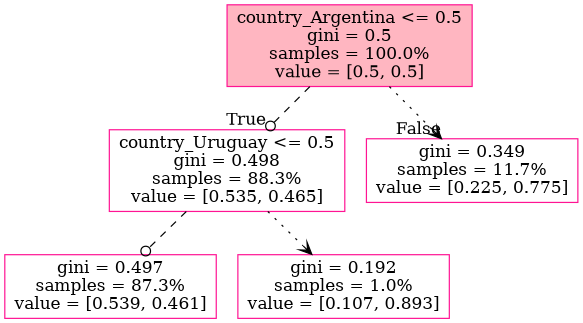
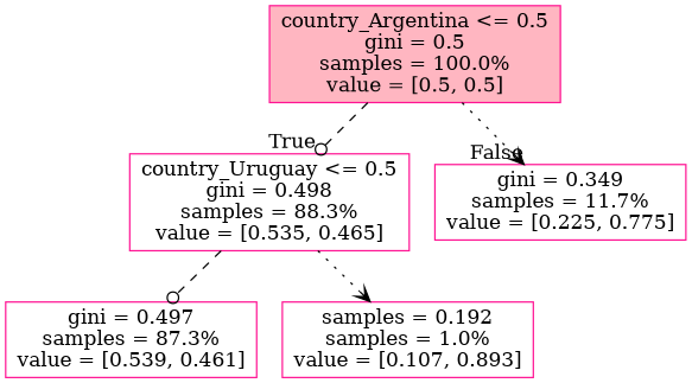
  digraph {
    node [shape=box style=filled fillcolor=white color=deeppink]
    edge [style=dashed arrowhead=odot]
    n1 [label="country_Argentina <= 0.5\ngini = 0.5\nsamples = 100.0%\nvalue = [0.5, 0.5]" fillcolor=lightpink]
    n2 [label="country_Uruguay <= 0.5\ngini = 0.498\nsamples = 88.3%\nvalue = [0.535, 0.465]"]
    n3 [label="gini = 0.349\nsamples = 11.7%\nvalue = [0.225, 0.775]"]
    n4 [label="gini = 0.497\nsamples = 87.3%\nvalue = [0.539, 0.461]"]
-   n5 [label="gini = 0.192\nsamples = 1.0%\nvalue = [0.107, 0.893]"]
+   n5 [label="samples = 0.192\nsamples = 1.0%\nvalue = [0.107, 0.893]"]
    n1 -> n2 [headlabel=True labelangle=45 labeldistance=2.5]
    n1 -> n3 [headlabel=False labelangle=-45 labeldistance=2.5 style=dotted arrowhead=vee]
    n2 -> n4
    n2 -> n5 [style=dotted arrowhead=vee]
  }
